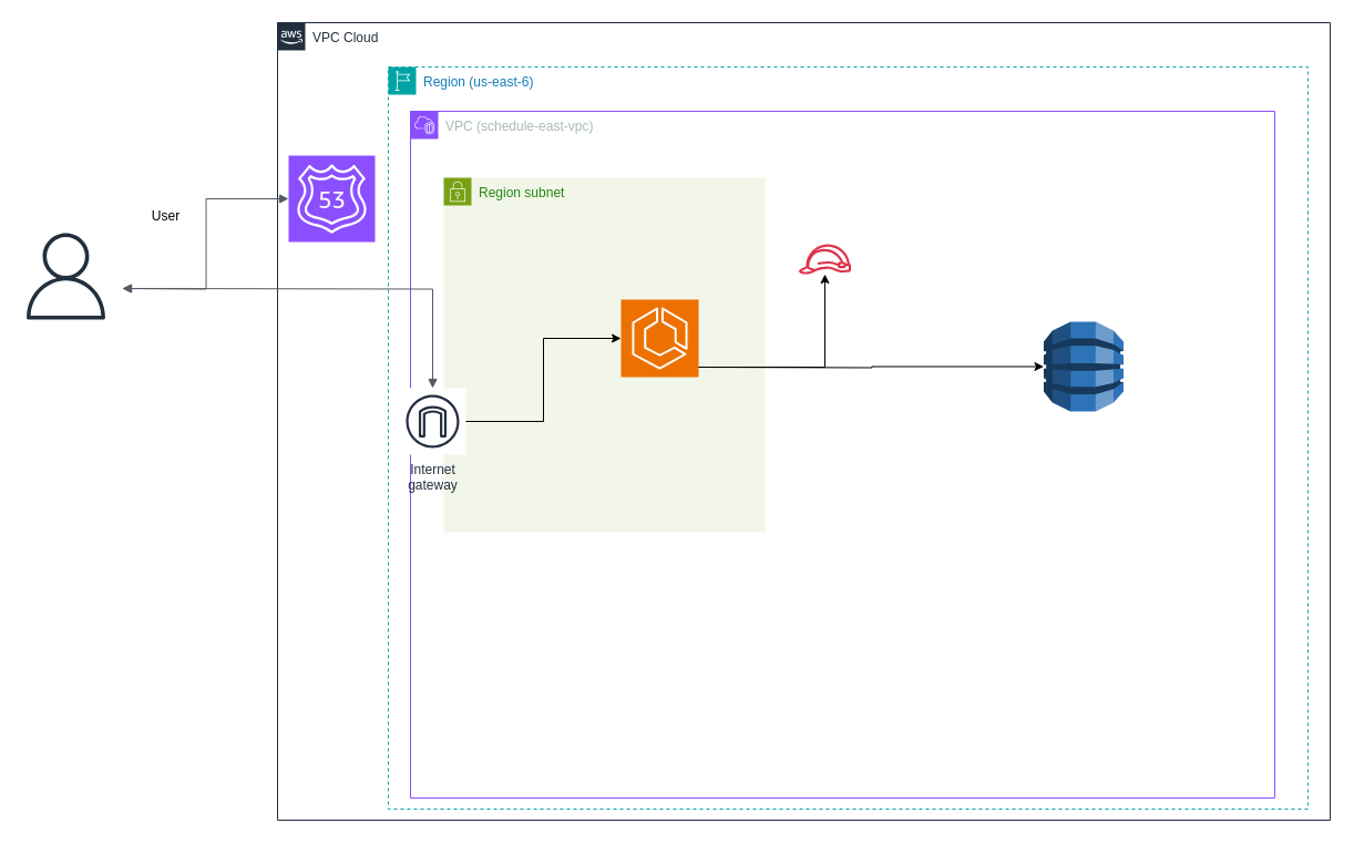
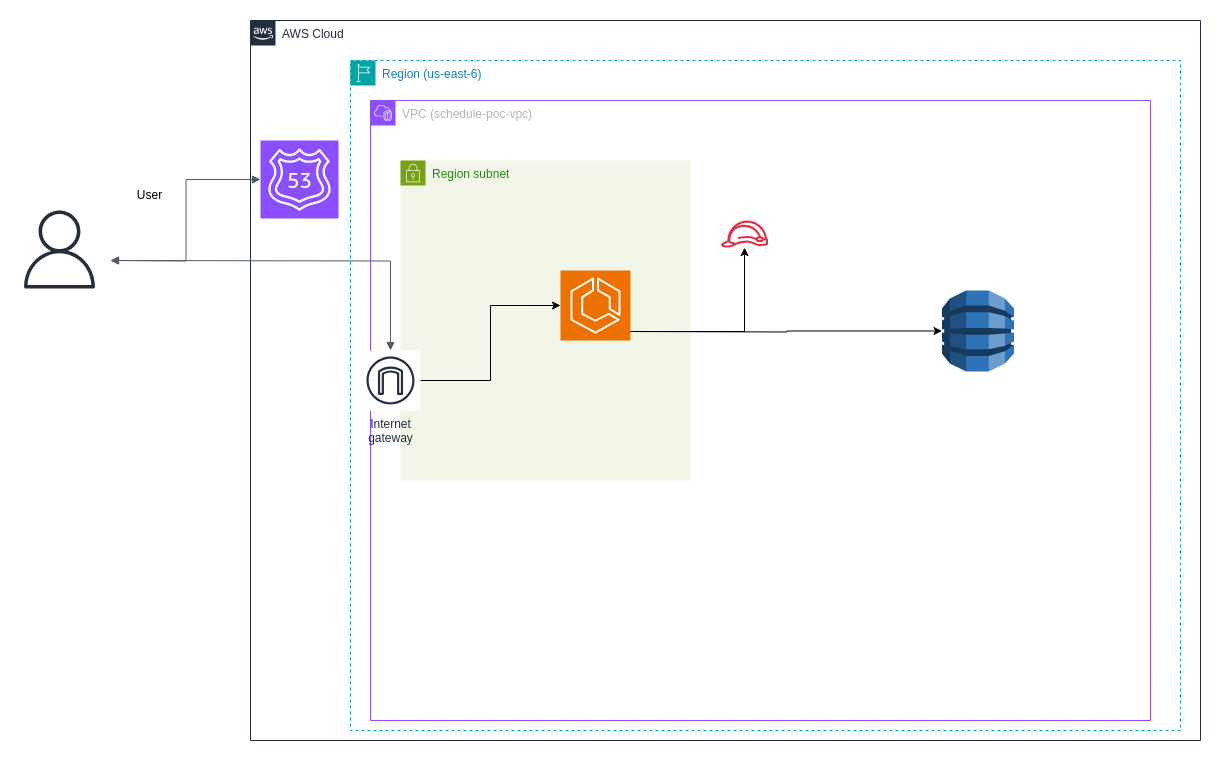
  <mxCell id="0" />
  <mxCell id="1" parent="0" />
- <mxCell id="2" value="VPC Cloud" style="points=[[0,0],[0.25,0],[0.5,0],[0.75,0],[1,0],[1,0.25],[1,0.5],[1,0.75],[1,1],[0.75,1],[0.5,1],[0.25,1],[0,1],[0,0.75],[0,0.5],[0,0.25]];outlineConnect=0;gradientColor=none;html=1;whiteSpace=wrap;fontSize=12;fontStyle=0;shape=mxgraph.aws4.group;grIcon=mxgraph.aws4.group_aws_cloud_alt;strokeColor=#232F3E;fillColor=none;verticalAlign=top;align=left;spacingLeft=30;fontColor=#232F3E;dashed=0;labelBackgroundColor=#ffffff;container=1;pointerEvents=0;collapsible=0;recursiveResize=0;" parent="1" vertex="1"><mxGeometry x="250" y="20" width="950" height="720" as="geometry" /></mxCell>
+ <mxCell id="2" value="AWS Cloud" style="points=[[0,0],[0.25,0],[0.5,0],[0.75,0],[1,0],[1,0.25],[1,0.5],[1,0.75],[1,1],[0.75,1],[0.5,1],[0.25,1],[0,1],[0,0.75],[0,0.5],[0,0.25]];outlineConnect=0;gradientColor=none;html=1;whiteSpace=wrap;fontSize=12;fontStyle=0;shape=mxgraph.aws4.group;grIcon=mxgraph.aws4.group_aws_cloud_alt;strokeColor=#232F3E;fillColor=none;verticalAlign=top;align=left;spacingLeft=30;fontColor=#232F3E;dashed=0;labelBackgroundColor=#ffffff;container=1;pointerEvents=0;collapsible=0;recursiveResize=0;" parent="1" vertex="1"><mxGeometry x="250" y="20" width="950" height="720" as="geometry" /></mxCell>
  <mxCell id="3" value="Region (us-east-6)" style="points=[[0,0],[0.25,0],[0.5,0],[0.75,0],[1,0],[1,0.25],[1,0.5],[1,0.75],[1,1],[0.75,1],[0.5,1],[0.25,1],[0,1],[0,0.75],[0,0.5],[0,0.25]];outlineConnect=0;gradientColor=none;html=1;whiteSpace=wrap;fontSize=12;fontStyle=0;container=1;pointerEvents=0;collapsible=0;recursiveResize=0;shape=mxgraph.aws4.group;grIcon=mxgraph.aws4.group_region;strokeColor=#00A4A6;fillColor=none;verticalAlign=top;align=left;spacingLeft=30;fontColor=#147EBA;dashed=1;" vertex="1" parent="2"><mxGeometry x="100" y="40" width="830" height="670" as="geometry" /></mxCell>
- <mxCell id="4" value="VPC (schedule-east-vpc)" style="points=[[0,0],[0.25,0],[0.5,0],[0.75,0],[1,0],[1,0.25],[1,0.5],[1,0.75],[1,1],[0.75,1],[0.5,1],[0.25,1],[0,1],[0,0.75],[0,0.5],[0,0.25]];outlineConnect=0;gradientColor=none;html=1;whiteSpace=wrap;fontSize=12;fontStyle=0;container=1;pointerEvents=0;collapsible=0;recursiveResize=0;shape=mxgraph.aws4.group;grIcon=mxgraph.aws4.group_vpc2;strokeColor=#8C4FFF;fillColor=none;verticalAlign=top;align=left;spacingLeft=30;fontColor=#AAB7B8;dashed=0;" vertex="1" parent="3"><mxGeometry x="20" y="40" width="780" height="620" as="geometry" /></mxCell>
+ <mxCell id="4" value="VPC (schedule-poc-vpc)" style="points=[[0,0],[0.25,0],[0.5,0],[0.75,0],[1,0],[1,0.25],[1,0.5],[1,0.75],[1,1],[0.75,1],[0.5,1],[0.25,1],[0,1],[0,0.75],[0,0.5],[0,0.25]];outlineConnect=0;gradientColor=none;html=1;whiteSpace=wrap;fontSize=12;fontStyle=0;container=1;pointerEvents=0;collapsible=0;recursiveResize=0;shape=mxgraph.aws4.group;grIcon=mxgraph.aws4.group_vpc2;strokeColor=#8C4FFF;fillColor=none;verticalAlign=top;align=left;spacingLeft=30;fontColor=#AAB7B8;dashed=0;" vertex="1" parent="3"><mxGeometry x="20" y="40" width="780" height="620" as="geometry" /></mxCell>
  <mxCell id="5" value="Region subnet" style="points=[[0,0],[0.25,0],[0.5,0],[0.75,0],[1,0],[1,0.25],[1,0.5],[1,0.75],[1,1],[0.75,1],[0.5,1],[0.25,1],[0,1],[0,0.75],[0,0.5],[0,0.25]];outlineConnect=0;gradientColor=none;html=1;whiteSpace=wrap;fontSize=12;fontStyle=0;container=1;pointerEvents=0;collapsible=0;recursiveResize=0;shape=mxgraph.aws4.group;grIcon=mxgraph.aws4.group_security_group;grStroke=0;strokeColor=#7AA116;fillColor=#F2F6E8;verticalAlign=top;align=left;spacingLeft=30;fontColor=#248814;dashed=0;" vertex="1" parent="4"><mxGeometry x="30" y="60" width="290" height="320" as="geometry" /></mxCell>
  <mxCell id="6" value="Internet&#10;gateway" style="sketch=0;outlineConnect=0;fontColor=#232F3E;gradientColor=none;strokeColor=#232F3E;fillColor=#ffffff;dashed=0;verticalLabelPosition=bottom;verticalAlign=top;align=center;html=1;fontSize=12;fontStyle=0;aspect=fixed;shape=mxgraph.aws4.resourceIcon;resIcon=mxgraph.aws4.internet_gateway;" vertex="1" parent="5"><mxGeometry x="-40" y="190" width="60" height="60" as="geometry" /></mxCell>
  <mxCell id="7" value="" style="sketch=0;points=[[0,0,0],[0.25,0,0],[0.5,0,0],[0.75,0,0],[1,0,0],[0,1,0],[0.25,1,0],[0.5,1,0],[0.75,1,0],[1,1,0],[0,0.25,0],[0,0.5,0],[0,0.75,0],[1,0.25,0],[1,0.5,0],[1,0.75,0]];outlineConnect=0;fontColor=#232F3E;fillColor=#ED7100;strokeColor=#ffffff;dashed=0;verticalLabelPosition=bottom;verticalAlign=top;align=center;html=1;fontSize=12;fontStyle=0;aspect=fixed;shape=mxgraph.aws4.resourceIcon;resIcon=mxgraph.aws4.ecs;" vertex="1" parent="5"><mxGeometry x="160" y="110" width="70" height="70" as="geometry" /></mxCell>
  <mxCell id="8" style="edgeStyle=orthogonalEdgeStyle;rounded=0;orthogonalLoop=1;jettySize=auto;html=1;entryX=0;entryY=0.5;entryDx=0;entryDy=0;entryPerimeter=0;" edge="1" parent="5" source="6" target="7"><mxGeometry relative="1" as="geometry" /></mxCell>
  <mxCell id="9" value="" style="outlineConnect=0;dashed=0;verticalLabelPosition=bottom;verticalAlign=top;align=center;html=1;shape=mxgraph.aws3.dynamo_db;fillColor=#2E73B8;gradientColor=none;" vertex="1" parent="4"><mxGeometry x="571.5" y="190" width="72" height="81" as="geometry" /></mxCell>
  <mxCell id="10" style="edgeStyle=orthogonalEdgeStyle;rounded=0;orthogonalLoop=1;jettySize=auto;html=1;entryX=0;entryY=0.5;entryDx=0;entryDy=0;entryPerimeter=0;" edge="1" parent="4" target="9"><mxGeometry relative="1" as="geometry"><mxPoint x="260" y="231" as="sourcePoint" /><mxPoint x="540" y="256.5" as="targetPoint" /></mxGeometry></mxCell>
  <mxCell id="11" value="" style="sketch=0;outlineConnect=0;fontColor=#232F3E;gradientColor=none;fillColor=#DD344C;strokeColor=none;dashed=0;verticalLabelPosition=bottom;verticalAlign=top;align=center;html=1;fontSize=12;fontStyle=0;aspect=fixed;pointerEvents=1;shape=mxgraph.aws4.role;" vertex="1" parent="4"><mxGeometry x="350" y="120" width="48" height="27.08" as="geometry" /></mxCell>
  <mxCell id="12" style="edgeStyle=orthogonalEdgeStyle;rounded=0;orthogonalLoop=1;jettySize=auto;html=1;" edge="1" parent="4" source="7" target="11"><mxGeometry relative="1" as="geometry"><mxPoint x="530" y="185" as="targetPoint" /><Array as="points"><mxPoint x="374" y="231" /></Array></mxGeometry></mxCell>
  <mxCell id="13" value="" style="sketch=0;points=[[0,0,0],[0.25,0,0],[0.5,0,0],[0.75,0,0],[1,0,0],[0,1,0],[0.25,1,0],[0.5,1,0],[0.75,1,0],[1,1,0],[0,0.25,0],[0,0.5,0],[0,0.75,0],[1,0.25,0],[1,0.5,0],[1,0.75,0]];outlineConnect=0;fontColor=#232F3E;fillColor=#8C4FFF;strokeColor=#ffffff;dashed=0;verticalLabelPosition=bottom;verticalAlign=top;align=center;html=1;fontSize=12;fontStyle=0;aspect=fixed;shape=mxgraph.aws4.resourceIcon;resIcon=mxgraph.aws4.route_53;" vertex="1" parent="2"><mxGeometry x="10" y="120" width="78" height="78" as="geometry" /></mxCell>
  <mxCell id="14" value="User" style="text;html=1;align=center;verticalAlign=middle;resizable=0;points=[];autosize=1;strokeColor=none;fillColor=none;" vertex="1" parent="1"><mxGeometry x="124" y="180" width="50" height="30" as="geometry" /></mxCell>
  <mxCell id="15" value="" style="sketch=0;outlineConnect=0;fontColor=#232F3E;gradientColor=none;fillColor=#232F3D;strokeColor=none;dashed=0;verticalLabelPosition=bottom;verticalAlign=top;align=center;html=1;fontSize=12;fontStyle=0;aspect=fixed;pointerEvents=1;shape=mxgraph.aws4.user;" vertex="1" parent="1"><mxGeometry x="20" y="210" width="78" height="78" as="geometry" /></mxCell>
  <mxCell id="16" value="" style="edgeStyle=orthogonalEdgeStyle;html=1;endArrow=block;elbow=vertical;startArrow=block;startFill=1;endFill=1;strokeColor=#545B64;rounded=0;entryX=0;entryY=0.5;entryDx=0;entryDy=0;entryPerimeter=0;" edge="1" parent="1" target="13"><mxGeometry width="100" relative="1" as="geometry"><mxPoint x="110" y="260" as="sourcePoint" /><mxPoint x="210" y="260" as="targetPoint" /></mxGeometry></mxCell>
  <mxCell id="17" value="" style="edgeStyle=orthogonalEdgeStyle;html=1;endArrow=block;elbow=vertical;startArrow=block;startFill=1;endFill=1;strokeColor=#545B64;rounded=0;" edge="1" parent="1" target="6"><mxGeometry width="100" relative="1" as="geometry"><mxPoint x="110" y="260" as="sourcePoint" /><mxPoint x="210" y="260" as="targetPoint" /></mxGeometry></mxCell>
